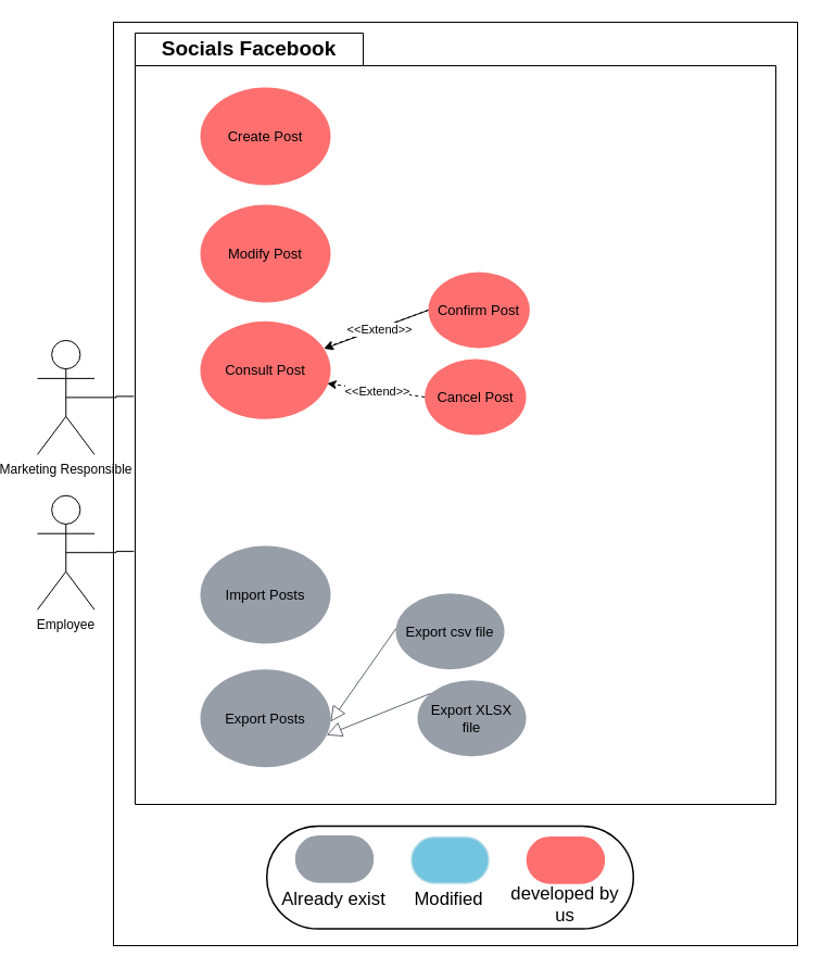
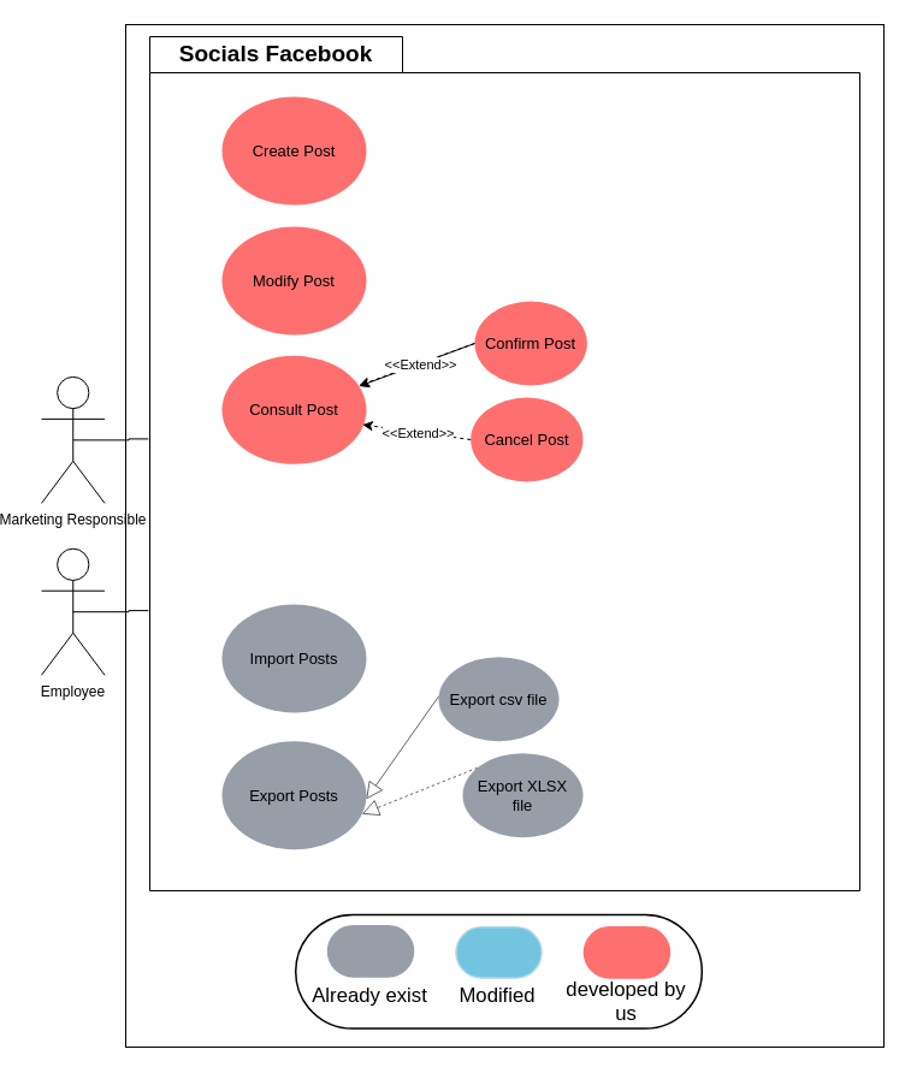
  <mxCell id="0" />
  <mxCell id="1" parent="0" />
  <mxCell id="2" value="" style="rounded=0;whiteSpace=wrap;html=1;" vertex="1" parent="1"><mxGeometry x="90" y="20" width="630" height="850" as="geometry" /></mxCell>
  <mxCell id="3" value="Socials Facebook" style="shape=folder;fontStyle=1;tabWidth=210;tabHeight=30;tabPosition=left;html=1;boundedLbl=1;labelInHeader=1;container=0;collapsible=0;whiteSpace=wrap;fontSize=19;" vertex="1" parent="1"><mxGeometry x="110" y="30" width="590" height="710" as="geometry" /></mxCell>
  <mxCell id="4" value="Marketing Responsible" style="shape=umlActor;verticalLabelPosition=bottom;verticalAlign=top;html=1;outlineConnect=0;" vertex="1" parent="1"><mxGeometry x="20" y="312.88" width="52.5" height="105" as="geometry" /></mxCell>
  <mxCell id="5" value="Export csv file" style="html=1;overflow=block;blockSpacing=1;whiteSpace=wrap;ellipse;fontSize=13;spacing=3.8;strokeOpacity=0;fillOpacity=100;rounded=1;absoluteArcSize=1;arcSize=9;fillColor=#979ea8;strokeWidth=1.5;lucidId=2WIeNPYyiRF.;" vertex="1" parent="1"><mxGeometry x="350" y="545.712" width="100" height="70" as="geometry" /></mxCell>
  <mxCell id="6" value="Export XLSX file" style="html=1;overflow=block;blockSpacing=1;whiteSpace=wrap;ellipse;fontSize=13;spacing=3.8;strokeOpacity=0;fillOpacity=100;rounded=1;absoluteArcSize=1;arcSize=9;fillColor=#979ea8;strokeWidth=1.5;lucidId=oXIemN2lJ.WZ;" vertex="1" parent="1"><mxGeometry x="370" y="625.712" width="100" height="70" as="geometry" /></mxCell>
  <mxCell id="7" value="" style="html=1;overflow=block;blockSpacing=1;whiteSpace=wrap;fontSize=16.7;fontColor=default;spacing=3.8;strokeOpacity=100;fillOpacity=100;rounded=1;absoluteArcSize=1;arcSize=162;fillColor=#ffffff;strokeWidth=1.5;lucidId=qHtdmG4HjMHo;container=1;collapsible=0;" vertex="1" parent="1"><mxGeometry x="231.21" y="760" width="337.57" height="94.52" as="geometry" /></mxCell>
  <mxCell id="8" value="Terminator" style="html=1;overflow=block;blockSpacing=1;whiteSpace=wrap;fontSize=1;fontColor=#979ea8;spacing=3.8;strokeColor=#979ea8;strokeOpacity=100;fillOpacity=100;rounded=1;absoluteArcSize=1;arcSize=75;fillColor=#979ea8;strokeWidth=1.5;lucidId=IHtdpJWPwF3h;" vertex="1" parent="7"><mxGeometry x="26.832" y="9.274" width="70.976" height="42.123" as="geometry" /></mxCell>
  <mxCell id="9" value="" style="html=1;overflow=block;blockSpacing=1;whiteSpace=wrap;fontSize=16.7;fontColor=default;spacing=3.8;strokeColor=#fe7070;strokeOpacity=100;fillOpacity=100;rounded=1;absoluteArcSize=1;arcSize=82;fillColor=#fe7070;strokeWidth=1.5;lucidId=SHtdkWkZQMI-;" vertex="1" parent="7"><mxGeometry x="239.761" y="10.274" width="70.976" height="42.123" as="geometry" /></mxCell>
  <mxCell id="10" value="Already exist" style="html=1;overflow=block;blockSpacing=1;whiteSpace=wrap;fontSize=16.7;spacing=0;strokeOpacity=100;rounded=1;absoluteArcSize=1;arcSize=9;fillColor=none;strokeWidth=NaN;strokeColor=none;lucidId=mItdmbgDk1Mh;" vertex="1" parent="7"><mxGeometry x="8.656" y="52.397" width="106.464" height="31.849" as="geometry" /></mxCell>
  <mxCell id="11" value="Modified" style="html=1;overflow=block;blockSpacing=1;whiteSpace=wrap;fontSize=16.7;spacing=0;strokeOpacity=100;rounded=1;absoluteArcSize=1;arcSize=9;fillColor=none;strokeWidth=NaN;strokeColor=none;lucidId=NItdRnxRT0wl;" vertex="1" parent="7"><mxGeometry x="115.12" y="52.397" width="106.464" height="31.849" as="geometry" /></mxCell>
  <mxCell id="12" value="developed by us" style="html=1;overflow=block;blockSpacing=1;whiteSpace=wrap;fontSize=16.7;spacing=0;strokeOpacity=100;rounded=1;absoluteArcSize=1;arcSize=9;fillColor=none;strokeWidth=NaN;strokeColor=none;lucidId=SItdEPhbv4RO;" vertex="1" parent="7"><mxGeometry x="221.584" y="52.397" width="106.464" height="31.849" as="geometry" /></mxCell>
  <mxCell id="13" value="" style="html=1;overflow=block;blockSpacing=1;whiteSpace=wrap;fontSize=16.7;fontColor=default;spacing=3.8;strokeColor=#add8e6;strokeOpacity=100;fillOpacity=100;rounded=1;absoluteArcSize=1;arcSize=82;fillColor=#72c4df;strokeWidth=1.5;lucidId=PHtdm2O_0toL;" vertex="1" parent="7"><mxGeometry x="133.297" y="10.274" width="70.976" height="42.123" as="geometry" /></mxCell>
  <mxCell id="14" value="Import Posts" style="html=1;overflow=block;blockSpacing=1;whiteSpace=wrap;ellipse;fontSize=13;spacing=3.8;strokeOpacity=0;fillOpacity=100;rounded=1;absoluteArcSize=1;arcSize=9;fillColor=#979ea8;strokeWidth=1.5;lucidId=~yIeRCyaMfPm;" vertex="1" parent="1"><mxGeometry x="170" y="501.996" width="120" height="90" as="geometry" /></mxCell>
  <mxCell id="15" value="Modify Post" style="html=1;overflow=block;blockSpacing=1;whiteSpace=wrap;ellipse;fontSize=13;spacing=3.8;strokeOpacity=0;fillOpacity=100;rounded=1;absoluteArcSize=1;arcSize=9;fillColor=#fe7070;strokeWidth=1.5;lucidId=1yIeQ48BPR4-;" vertex="1" parent="1"><mxGeometry x="170" y="188.002" width="120" height="90" as="geometry" /></mxCell>
  <mxCell id="16" value="Create Post" style="html=1;overflow=block;blockSpacing=1;whiteSpace=wrap;ellipse;fontSize=13;spacing=3.8;strokeOpacity=0;fillOpacity=100;rounded=1;absoluteArcSize=1;arcSize=9;fillColor=#fe7070;strokeWidth=1.5;lucidId=~xIeha3OeAVz;" vertex="1" parent="1"><mxGeometry x="170" y="79.999" width="120" height="90" as="geometry" /></mxCell>
  <mxCell id="17" value="Export Posts" style="html=1;overflow=block;blockSpacing=1;whiteSpace=wrap;ellipse;fontSize=13;spacing=3.8;strokeOpacity=0;fillOpacity=100;rounded=1;absoluteArcSize=1;arcSize=9;fillColor=#979ea8;strokeWidth=1.5;lucidId=1VIeGqV82j3G;" vertex="1" parent="1"><mxGeometry x="170" y="615.713" width="120" height="90" as="geometry" /></mxCell>
- <mxCell id="18" value="" style="html=1;jettySize=18;whiteSpace=wrap;fontSize=13;strokeColor=#3a414a;strokeOpacity=100;strokeWidth=0.8;rounded=0;startArrow=none;endArrow=block;endFill=0;endSize=12;exitX=0.122;exitY=0.173;exitPerimeter=0;entryX=0.97;entryY=0.672;entryPerimeter=0;lucidId=KYIeURdQv7Vc;" edge="1" parent="1" source="6" target="17"><mxGeometry width="100" height="100" relative="1" as="geometry"><Array as="points" /></mxGeometry></mxCell>
+ <mxCell id="18" value="" style="html=1;jettySize=18;whiteSpace=wrap;fontSize=13;strokeColor=#3a414a;strokeOpacity=100;strokeWidth=0.8;rounded=0;startArrow=none;endArrow=block;endFill=0;endSize=12;exitX=0.122;exitY=0.173;exitPerimeter=0;entryX=0.97;entryY=0.672;entryPerimeter=0;lucidId=KYIeURdQv7Vc;dashed=1;" edge="1" parent="1" source="6" target="17"><mxGeometry width="100" height="100" relative="1" as="geometry"><Array as="points" /></mxGeometry></mxCell>
  <mxCell id="19" value="" style="html=1;jettySize=18;whiteSpace=wrap;fontSize=13;strokeColor=#3a414a;strokeOpacity=100;strokeWidth=0.8;rounded=0;startArrow=none;endArrow=block;endFill=0;endSize=12;exitX=0.001;exitY=0.465;exitPerimeter=0;entryX=0.999;entryY=0.535;entryPerimeter=0;lucidId=GYIe1NvaI2Ca;" edge="1" parent="1" source="5" target="17"><mxGeometry width="100" height="100" relative="1" as="geometry"><Array as="points" /></mxGeometry></mxCell>
  <mxCell id="20" value="Consult Post" style="html=1;overflow=block;blockSpacing=1;whiteSpace=wrap;ellipse;fontSize=13;spacing=3.8;strokeOpacity=0;fillOpacity=100;rounded=1;absoluteArcSize=1;arcSize=9;fillColor=#fe7070;strokeWidth=1.5;lucidId=1yIeQ48BPR4-;" vertex="1" parent="1"><mxGeometry x="170" y="295.353" width="120" height="90" as="geometry" /></mxCell>
  <mxCell id="21" style="edgeStyle=orthogonalEdgeStyle;rounded=0;orthogonalLoop=1;jettySize=auto;html=1;exitX=0.5;exitY=0.5;exitDx=0;exitDy=0;exitPerimeter=0;entryX=-0.002;entryY=0.471;entryDx=0;entryDy=0;entryPerimeter=0;endArrow=none;startFill=0;" edge="1" parent="1" source="4" target="3"><mxGeometry relative="1" as="geometry" /></mxCell>
  <mxCell id="22" value="Employee" style="shape=umlActor;verticalLabelPosition=bottom;verticalAlign=top;html=1;outlineConnect=0;" vertex="1" parent="1"><mxGeometry x="20" y="455.71" width="52.5" height="105" as="geometry" /></mxCell>
  <mxCell id="23" style="edgeStyle=orthogonalEdgeStyle;rounded=0;orthogonalLoop=1;jettySize=auto;html=1;exitX=0.5;exitY=0.5;exitDx=0;exitDy=0;exitPerimeter=0;entryX=-0.002;entryY=0.672;entryDx=0;entryDy=0;entryPerimeter=0;endArrow=none;startFill=0;" edge="1" parent="1" source="22" target="3"><mxGeometry relative="1" as="geometry" /></mxCell>
  <mxCell id="24" style="rounded=0;orthogonalLoop=1;jettySize=auto;html=1;exitX=0;exitY=0.5;exitDx=0;exitDy=0;dashed=0;" edge="1" parent="1" source="26" target="20"><mxGeometry relative="1" as="geometry" /></mxCell>
  <mxCell id="25" value="&amp;lt;&amp;lt;Extend&amp;gt;&amp;gt;" style="edgeLabel;html=1;align=center;verticalAlign=middle;resizable=0;points=[];" vertex="1" connectable="0" parent="24"><mxGeometry x="-0.036" y="1" relative="1" as="geometry"><mxPoint as="offset" /></mxGeometry></mxCell>
  <mxCell id="26" value="Confirm Post" style="html=1;overflow=block;blockSpacing=1;whiteSpace=wrap;ellipse;fontSize=13;spacing=3.8;strokeOpacity=0;fillOpacity=100;rounded=1;absoluteArcSize=1;arcSize=9;fillColor=#fe7070;strokeWidth=1.5;lucidId=1yIeQ48BPR4-;" vertex="1" parent="1"><mxGeometry x="380" y="250" width="93.34" height="70" as="geometry" /></mxCell>
  <mxCell id="27" value="Cancel Post" style="html=1;overflow=block;blockSpacing=1;whiteSpace=wrap;ellipse;fontSize=13;spacing=3.8;strokeOpacity=0;fillOpacity=100;rounded=1;absoluteArcSize=1;arcSize=9;fillColor=#fe7070;strokeWidth=1.5;lucidId=1yIeQ48BPR4-;" vertex="1" parent="1"><mxGeometry x="376.66" y="330" width="93.34" height="70" as="geometry" /></mxCell>
  <mxCell id="28" style="rounded=0;orthogonalLoop=1;jettySize=auto;html=1;exitX=0;exitY=0.5;exitDx=0;exitDy=0;dashed=1;" edge="1" parent="1"><mxGeometry relative="1" as="geometry"><mxPoint x="380" y="285" as="sourcePoint" /><mxPoint x="284" y="320" as="targetPoint" /></mxGeometry></mxCell>
  <mxCell id="29" value="&amp;lt;&amp;lt;Extend&amp;gt;&amp;gt;" style="edgeLabel;html=1;align=center;verticalAlign=middle;resizable=0;points=[];" vertex="1" connectable="0" parent="28"><mxGeometry x="-0.036" y="1" relative="1" as="geometry"><mxPoint as="offset" /></mxGeometry></mxCell>
  <mxCell id="30" style="rounded=0;orthogonalLoop=1;jettySize=auto;html=1;exitX=0;exitY=0.5;exitDx=0;exitDy=0;dashed=1;entryX=0.973;entryY=0.635;entryDx=0;entryDy=0;entryPerimeter=0;" edge="1" parent="1" source="27" target="20"><mxGeometry relative="1" as="geometry"><mxPoint x="390" y="295" as="sourcePoint" /><mxPoint x="294" y="330" as="targetPoint" /></mxGeometry></mxCell>
  <mxCell id="31" value="&amp;lt;&amp;lt;Extend&amp;gt;&amp;gt;" style="edgeLabel;html=1;align=center;verticalAlign=middle;resizable=0;points=[];" vertex="1" connectable="0" parent="30"><mxGeometry x="-0.036" y="1" relative="1" as="geometry"><mxPoint as="offset" /></mxGeometry></mxCell>
